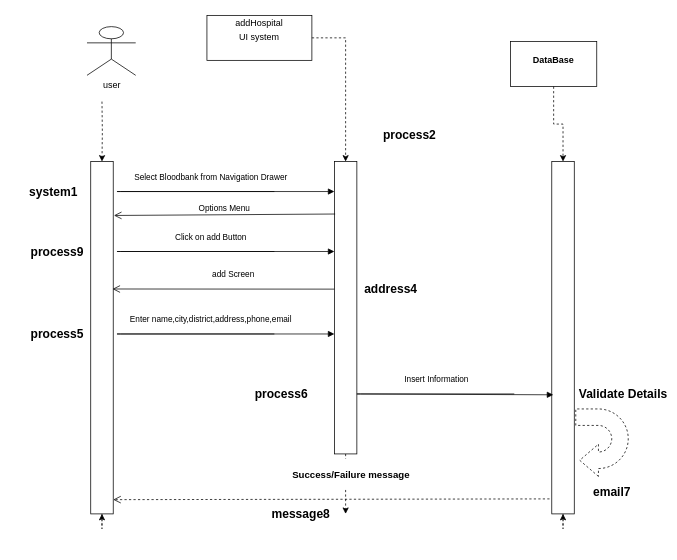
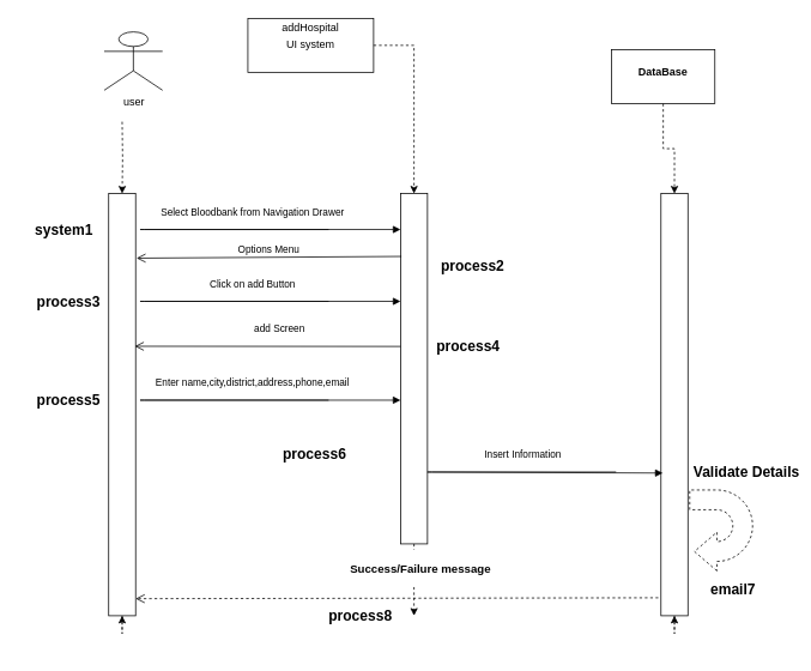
  <mxCell id="0" />
  <mxCell id="1" parent="0" />
  <mxCell id="2" style="edgeStyle=orthogonalEdgeStyle;rounded=0;orthogonalLoop=1;jettySize=auto;html=1;dashed=1;" parent="1" source="7" edge="1"><mxGeometry relative="1" as="geometry"><mxPoint x="135" y="685" as="targetPoint" /></mxGeometry></mxCell>
  <mxCell id="3" style="edgeStyle=orthogonalEdgeStyle;rounded=0;orthogonalLoop=1;jettySize=auto;html=1;dashed=1;" parent="1" source="9" edge="1"><mxGeometry relative="1" as="geometry"><mxPoint x="460" y="685" as="targetPoint" /></mxGeometry></mxCell>
  <mxCell id="4" value="&lt;p style=&quot;margin: 0px ; margin-top: 4px ; text-align: center&quot;&gt;addHospital&lt;/p&gt;&lt;p style=&quot;margin: 0px ; margin-top: 4px ; text-align: center&quot;&gt;UI system&lt;/p&gt;" style="verticalAlign=top;align=left;overflow=fill;fontSize=12;fontFamily=Helvetica;html=1;" parent="1" vertex="1"><mxGeometry x="275" y="20" width="140" height="60" as="geometry" /></mxCell>
  <mxCell id="5" style="edgeStyle=orthogonalEdgeStyle;rounded=0;orthogonalLoop=1;jettySize=auto;html=1;dashed=1;" parent="1" source="11" edge="1"><mxGeometry relative="1" as="geometry"><mxPoint x="750" y="685" as="targetPoint" /></mxGeometry></mxCell>
  <mxCell id="6" value="&lt;p style=&quot;margin: 0px ; margin-top: 4px ; text-align: center&quot;&gt;&lt;br&gt;&lt;b&gt;DataBase&lt;/b&gt;&lt;/p&gt;" style="verticalAlign=top;align=left;overflow=fill;fontSize=12;fontFamily=Helvetica;html=1;" parent="1" vertex="1"><mxGeometry x="680" y="55" width="115" height="60" as="geometry" /></mxCell>
  <mxCell id="7" value="" style="html=1;points=[];perimeter=orthogonalPerimeter;" parent="1" vertex="1"><mxGeometry x="120" y="215" width="30" height="470" as="geometry" /></mxCell>
  <mxCell id="8" style="edgeStyle=orthogonalEdgeStyle;rounded=0;orthogonalLoop=1;jettySize=auto;html=1;dashed=1;" parent="1" target="7" edge="1"><mxGeometry relative="1" as="geometry"><mxPoint x="135" y="967" as="targetPoint" /><mxPoint x="135" y="135" as="sourcePoint" /></mxGeometry></mxCell>
  <mxCell id="9" value="" style="html=1;points=[];perimeter=orthogonalPerimeter;" parent="1" vertex="1"><mxGeometry x="445" y="215" width="30" height="390" as="geometry" /></mxCell>
  <mxCell id="10" style="edgeStyle=orthogonalEdgeStyle;rounded=0;orthogonalLoop=1;jettySize=auto;html=1;dashed=1;" parent="1" source="4" target="9" edge="1"><mxGeometry relative="1" as="geometry"><mxPoint x="460" y="977" as="targetPoint" /><mxPoint x="460" y="115" as="sourcePoint" /></mxGeometry></mxCell>
  <mxCell id="11" value="" style="html=1;points=[];perimeter=orthogonalPerimeter;" parent="1" vertex="1"><mxGeometry x="735" y="215" width="30" height="470" as="geometry" /></mxCell>
  <mxCell id="12" style="edgeStyle=orthogonalEdgeStyle;rounded=0;orthogonalLoop=1;jettySize=auto;html=1;dashed=1;" parent="1" source="6" target="11" edge="1"><mxGeometry relative="1" as="geometry"><mxPoint x="750" y="985" as="targetPoint" /><mxPoint x="750" y="115" as="sourcePoint" /></mxGeometry></mxCell>
  <mxCell id="13" value="Select Bloodbank from Navigation Drawer" style="html=1;verticalAlign=bottom;endArrow=block;" parent="1" edge="1"><mxGeometry x="0.353" y="10" width="80" relative="1" as="geometry"><mxPoint x="365" y="255" as="sourcePoint" /><mxPoint x="445" y="255" as="targetPoint" /><Array as="points"><mxPoint x="150" y="255" /></Array><mxPoint as="offset" /></mxGeometry></mxCell>
  <mxCell id="14" value="Options Menu" style="html=1;verticalAlign=bottom;endArrow=open;endSize=8;entryX=1.033;entryY=0.153;entryDx=0;entryDy=0;entryPerimeter=0;" parent="1" target="7" edge="1"><mxGeometry relative="1" as="geometry"><mxPoint x="446" y="285" as="sourcePoint" /><mxPoint x="360" y="295" as="targetPoint" /></mxGeometry></mxCell>
  <mxCell id="15" value="Click on add Button" style="html=1;verticalAlign=bottom;endArrow=block;" parent="1" edge="1"><mxGeometry x="0.353" y="10" width="80" relative="1" as="geometry"><mxPoint x="365" y="335" as="sourcePoint" /><mxPoint x="445" y="335" as="targetPoint" /><Array as="points"><mxPoint x="150" y="335" /></Array><mxPoint as="offset" /></mxGeometry></mxCell>
- <mxCell id="16" value="&lt;h6&gt;process2&lt;/h6&gt;" style="text;strokeColor=none;fillColor=none;html=1;fontSize=24;fontStyle=1;verticalAlign=middle;align=center;" parent="1" vertex="1"><mxGeometry x="495" y="140" width="100" height="80" as="geometry" /></mxCell>
+ <mxCell id="16" value="&lt;h6&gt;process2&lt;/h6&gt;" style="text;strokeColor=none;fillColor=none;html=1;fontSize=24;fontStyle=1;verticalAlign=middle;align=center;" parent="1" vertex="1"><mxGeometry x="475" y="255" width="100" height="80" as="geometry" /></mxCell>
  <mxCell id="17" value="&lt;h6&gt;system1&lt;/h6&gt;" style="text;strokeColor=none;fillColor=none;html=1;fontSize=24;fontStyle=1;verticalAlign=middle;align=center;" parent="1" vertex="1"><mxGeometry x="20" y="215" width="100" height="80" as="geometry" /></mxCell>
- <mxCell id="18" value="&lt;h6&gt;process6&lt;/h6&gt;" style="text;strokeColor=none;fillColor=none;html=1;fontSize=24;fontStyle=1;verticalAlign=middle;align=center;" parent="1" vertex="1"><mxGeometry x="324" y="485" width="100" height="80" as="geometry" /></mxCell>
+ <mxCell id="18" value="&lt;h6&gt;process6&lt;/h6&gt;" style="text;strokeColor=none;fillColor=none;html=1;fontSize=24;fontStyle=1;verticalAlign=middle;align=center;" parent="1" vertex="1"><mxGeometry x="299" y="465" width="100" height="80" as="geometry" /></mxCell>
  <mxCell id="19" value="user" style="shape=umlActor;verticalLabelPosition=bottom;verticalAlign=top;html=1;outlineConnect=0;" parent="1" vertex="1"><mxGeometry x="115" y="35" width="65" height="65" as="geometry" /></mxCell>
  <mxCell id="20" value="add Screen" style="html=1;verticalAlign=bottom;endArrow=open;endSize=8;entryX=1;entryY=0.179;entryDx=0;entryDy=0;entryPerimeter=0;" parent="1" edge="1"><mxGeometry x="-0.088" y="-10" relative="1" as="geometry"><mxPoint x="445" y="385.19" as="sourcePoint" /><mxPoint x="149" y="385" as="targetPoint" /><mxPoint as="offset" /></mxGeometry></mxCell>
  <mxCell id="21" value="Enter name,city,district,address,phone,email" style="html=1;verticalAlign=bottom;endArrow=block;" parent="1" edge="1"><mxGeometry x="0.353" y="10" width="80" relative="1" as="geometry"><mxPoint x="365" y="445" as="sourcePoint" /><mxPoint x="445" y="445" as="targetPoint" /><Array as="points"><mxPoint x="150" y="445" /></Array><mxPoint as="offset" /></mxGeometry></mxCell>
  <mxCell id="22" value="Insert Information" style="html=1;verticalAlign=bottom;endArrow=block;entryX=0.067;entryY=0.662;entryDx=0;entryDy=0;entryPerimeter=0;" parent="1" target="11" edge="1"><mxGeometry x="0.353" y="10" width="80" relative="1" as="geometry"><mxPoint x="685" y="525" as="sourcePoint" /><mxPoint x="730" y="525" as="targetPoint" /><Array as="points"><mxPoint x="470" y="525" /></Array><mxPoint as="offset" /></mxGeometry></mxCell>
  <mxCell id="23" value="" style="html=1;shadow=0;dashed=1;align=center;verticalAlign=middle;shape=mxgraph.arrows2.uTurnArrow;dy=11;arrowHead=43;dx2=25;rotation=-180;" parent="1" vertex="1"><mxGeometry x="767" y="545" width="70" height="90" as="geometry" /></mxCell>
  <mxCell id="24" value="&lt;h3&gt;Success/Failure message&lt;/h3&gt;" style="html=1;verticalAlign=bottom;endArrow=open;endSize=8;entryX=1.1;entryY=0.925;entryDx=0;entryDy=0;entryPerimeter=0;dashed=1;" parent="1" edge="1"><mxGeometry x="-0.089" y="-10" relative="1" as="geometry"><mxPoint x="732" y="665" as="sourcePoint" /><mxPoint x="150" y="666" as="targetPoint" /><mxPoint as="offset" /></mxGeometry></mxCell>
- <mxCell id="25" value="&lt;h6&gt;address4&lt;/h6&gt;" style="text;strokeColor=none;fillColor=none;html=1;fontSize=24;fontStyle=1;verticalAlign=middle;align=center;" parent="1" vertex="1"><mxGeometry x="470" y="345" width="100" height="80" as="geometry" /></mxCell>
+ <mxCell id="25" value="&lt;h6&gt;process4&lt;/h6&gt;" style="text;strokeColor=none;fillColor=none;html=1;fontSize=24;fontStyle=1;verticalAlign=middle;align=center;" parent="1" vertex="1"><mxGeometry x="470" y="345" width="100" height="80" as="geometry" /></mxCell>
  <mxCell id="26" value="&lt;h6&gt;process5&lt;/h6&gt;" style="text;strokeColor=none;fillColor=none;html=1;fontSize=24;fontStyle=1;verticalAlign=middle;align=center;" parent="1" vertex="1"><mxGeometry x="25" y="405" width="100" height="80" as="geometry" /></mxCell>
- <mxCell id="27" value="&lt;h6&gt;process9&lt;/h6&gt;" style="text;strokeColor=none;fillColor=none;html=1;fontSize=24;fontStyle=1;verticalAlign=middle;align=center;" parent="1" vertex="1"><mxGeometry x="25" y="295" width="100" height="80" as="geometry" /></mxCell>
+ <mxCell id="27" value="&lt;h6&gt;process3&lt;/h6&gt;" style="text;strokeColor=none;fillColor=none;html=1;fontSize=24;fontStyle=1;verticalAlign=middle;align=center;" parent="1" vertex="1"><mxGeometry x="25" y="295" width="100" height="80" as="geometry" /></mxCell>
  <mxCell id="28" value="&lt;h6&gt;Validate Details&lt;/h6&gt;" style="text;strokeColor=none;fillColor=none;html=1;fontSize=24;fontStyle=1;verticalAlign=middle;align=center;" parent="1" vertex="1"><mxGeometry x="780" y="485" width="100" height="80" as="geometry" /></mxCell>
- <mxCell id="29" value="&lt;h6&gt;message8&lt;/h6&gt;" style="text;strokeColor=none;fillColor=none;html=1;fontSize=24;fontStyle=1;verticalAlign=middle;align=center;" parent="1" vertex="1"><mxGeometry x="350" y="645" width="100" height="80" as="geometry" /></mxCell>
+ <mxCell id="29" value="&lt;h6&gt;process8&lt;/h6&gt;" style="text;strokeColor=none;fillColor=none;html=1;fontSize=24;fontStyle=1;verticalAlign=middle;align=center;" parent="1" vertex="1"><mxGeometry x="350" y="645" width="100" height="80" as="geometry" /></mxCell>
  <mxCell id="30" value="&lt;h6&gt;email7&lt;/h6&gt;" style="text;strokeColor=none;fillColor=none;html=1;fontSize=24;fontStyle=1;verticalAlign=middle;align=center;" parent="1" vertex="1"><mxGeometry x="765" y="615" width="100" height="80" as="geometry" /></mxCell>
